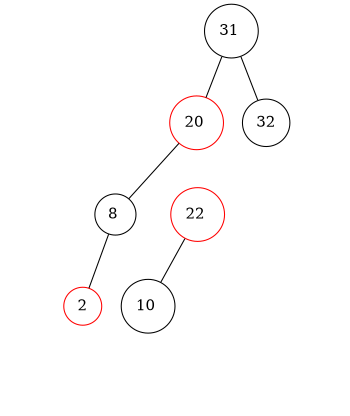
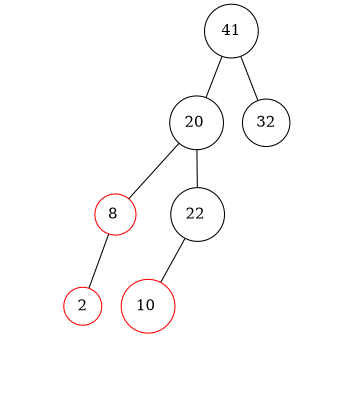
  graph {
    node [shape=circle style=invisible]
    edge [style=invis]
-   n1 [color=black label="31 " style=""]
-   n2 [color=red label="20 " style=""]
+   n1 [color=black label=41 style=""]
+   n2 [color=black label="20 " style=""]
    n3 [color=black label=32 style=""]
-   n4 [color=black label="8 " style=""]
-   n5 [color=red label="22 " style=""]
+   n4 [color=red label="8 " style=""]
+   n5 [color=black label="22 " style=""]
    n6 [label="0 "]
    n7 [label="0 "]
    n8 [color=red label=2 style=""]
-   n9 [color=black label="10 " style=""]
+   n9 [color=red label="10 " style=""]
    n10 [label="0 "]
    n11 [label="0 "]
    n12 [label="0 "]
    n13 [label="0 "]
    n14 [label="0 "]
    n15 [label="0 "]
    n1 -- n2 [style=""]
    n1 -- n3 [style=""]
    n2 -- n4 [style=""]
+   n2 -- n5 [style=""]
    n3 -- n6
    n3 -- n7
    n4 -- n8 [style=""]
    n5 -- n9 [style=""]
    n5 -- n10
    n5 -- n11
    n8 -- n12
    n8 -- n13
    n9 -- n14
    n9 -- n15
  }
